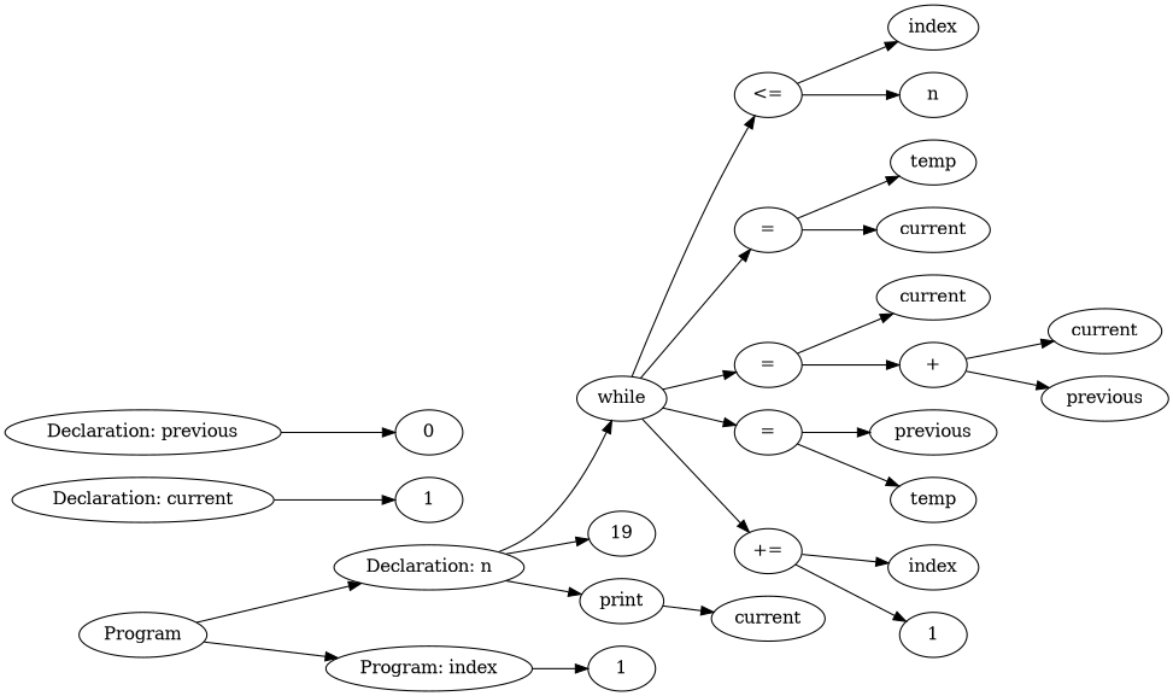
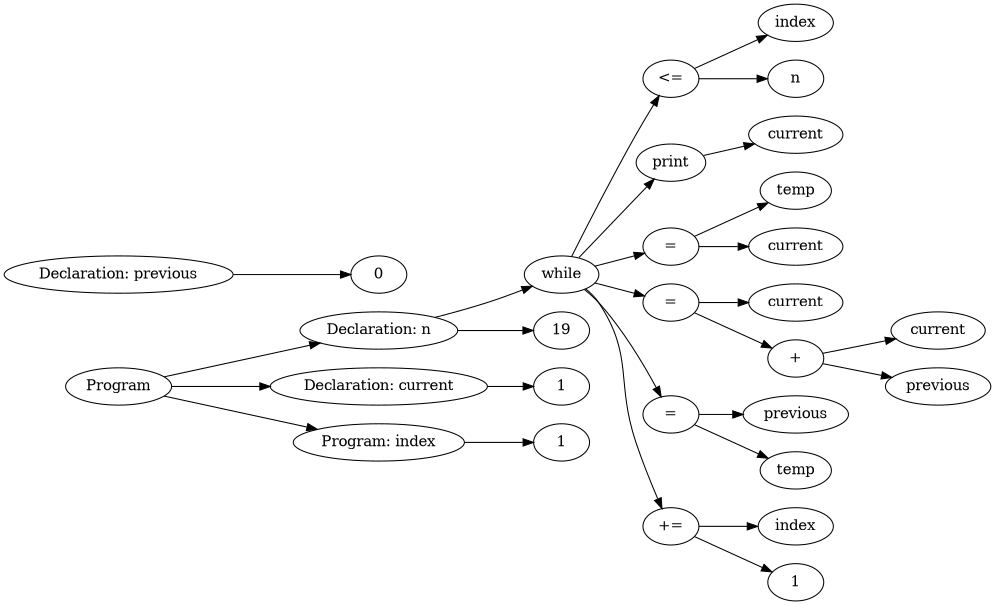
  digraph {
    rankdir=LR
    n1 [label=Program]
    n2 [label="Declaration: n"]
    n3 [label="Declaration: current"]
    n4 [label="Program: index"]
    n5 [label="Declaration: previous"]
    n6 [label=0]
    n7 [label=while]
    n8 [label=19]
    n9 [label=1]
    n10 [label=1]
    n11 [label="<="]
    n12 [label=print]
    n13 [label="="]
    n14 [label="="]
    n15 [label="="]
    n16 [label="+="]
    n17 [label=index]
    n18 [label=n]
    n19 [label=current]
    n20 [label=temp]
    n21 [label=current]
    n22 [label=current]
    n23 [label="+"]
    n24 [label=previous]
    n25 [label=temp]
    n26 [label=index]
    n27 [label=1]
    n28 [label=current]
    n29 [label=previous]
    n1 -> n2
+   n1 -> n3
    n1 -> n4
    n2 -> n7
    n2 -> n8
    n3 -> n9
    n4 -> n10
    n5 -> n6
    n7 -> n11
-   n2 -> n12
+   n7 -> n12
    n7 -> n13
    n7 -> n14
    n7 -> n15
    n7 -> n16
    n11 -> n17
    n11 -> n18
    n12 -> n19
    n13 -> n20
    n13 -> n21
    n14 -> n22
    n14 -> n23
    n15 -> n24
    n15 -> n25
    n16 -> n26
    n16 -> n27
    n23 -> n28
    n23 -> n29
  }
